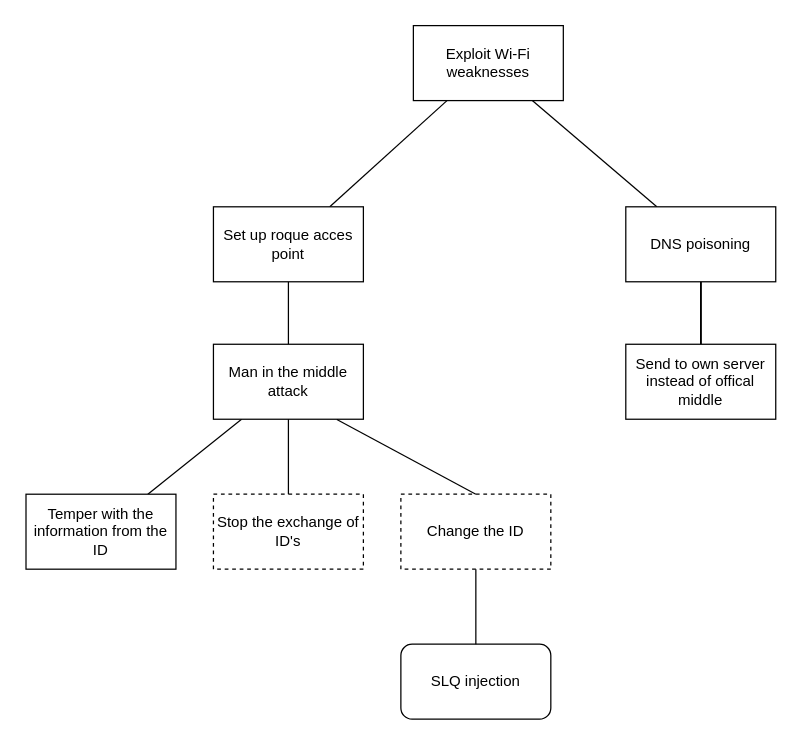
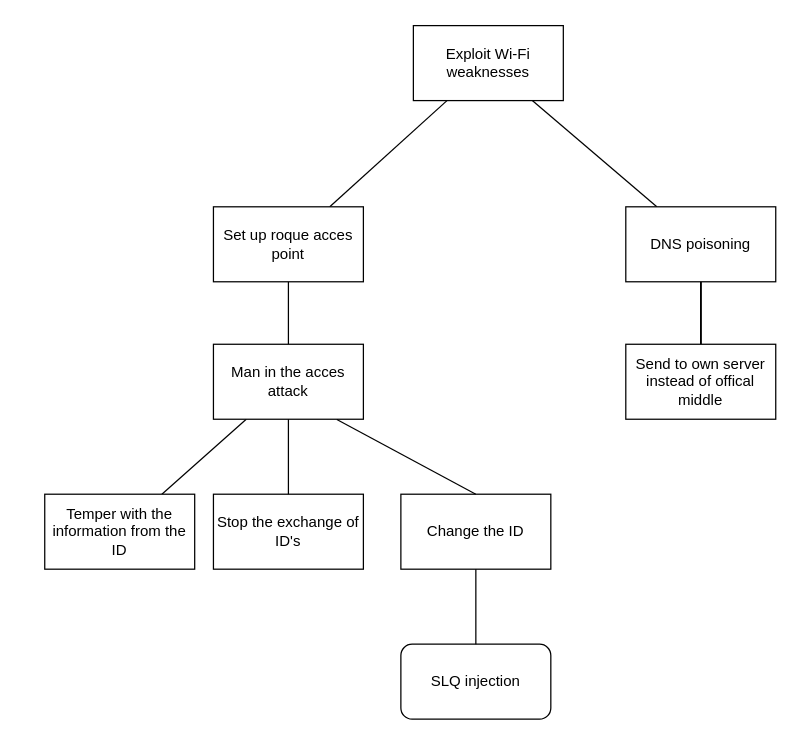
  <mxCell id="0" />
  <mxCell id="1" parent="0" />
  <mxCell id="2" value="" style="edgeStyle=none;rounded=0;orthogonalLoop=1;jettySize=auto;html=1;endArrow=none;endFill=0;" parent="1" source="4" target="6" edge="1"><mxGeometry relative="1" as="geometry" /></mxCell>
  <mxCell id="3" value="" style="edgeStyle=none;rounded=0;orthogonalLoop=1;jettySize=auto;html=1;endArrow=none;endFill=0;" parent="1" source="4" target="11" edge="1"><mxGeometry relative="1" as="geometry" /></mxCell>
  <mxCell id="4" value="Exploit Wi-Fi weaknesses" style="rounded=0;whiteSpace=wrap;html=1;" parent="1" vertex="1"><mxGeometry x="330" y="20" width="120" height="60" as="geometry" /></mxCell>
  <mxCell id="5" value="" style="edgeStyle=none;rounded=0;orthogonalLoop=1;jettySize=auto;html=1;endArrow=none;endFill=0;" parent="1" source="6" target="14" edge="1"><mxGeometry relative="1" as="geometry" /></mxCell>
  <mxCell id="6" value="Set up roque acces point" style="rounded=0;whiteSpace=wrap;html=1;" parent="1" vertex="1"><mxGeometry x="170" y="165" width="120" height="60" as="geometry" /></mxCell>
  <mxCell id="7" value="" style="edgeStyle=none;rounded=0;orthogonalLoop=1;jettySize=auto;html=1;endArrow=none;endFill=0;" parent="1" source="11" target="12" edge="1"><mxGeometry relative="1" as="geometry" /></mxCell>
  <mxCell id="8" value="" style="edgeStyle=none;rounded=0;orthogonalLoop=1;jettySize=auto;html=1;endArrow=none;endFill=0;" parent="1" source="11" target="12" edge="1"><mxGeometry relative="1" as="geometry" /></mxCell>
  <mxCell id="9" value="" style="edgeStyle=none;rounded=0;orthogonalLoop=1;jettySize=auto;html=1;endArrow=none;endFill=0;" parent="1" source="11" target="12" edge="1"><mxGeometry relative="1" as="geometry" /></mxCell>
  <mxCell id="10" value="" style="edgeStyle=none;rounded=0;orthogonalLoop=1;jettySize=auto;html=1;endArrow=none;endFill=0;" parent="1" source="11" target="12" edge="1"><mxGeometry relative="1" as="geometry" /></mxCell>
  <mxCell id="11" value="DNS poisoning" style="rounded=0;whiteSpace=wrap;html=1;" parent="1" vertex="1"><mxGeometry x="500" y="165" width="120" height="60" as="geometry" /></mxCell>
  <mxCell id="12" value="Send to own server instead of offical middle" style="rounded=0;whiteSpace=wrap;html=1;" parent="1" vertex="1"><mxGeometry x="500" y="275" width="120" height="60" as="geometry" /></mxCell>
  <mxCell id="13" value="" style="edgeStyle=none;rounded=0;orthogonalLoop=1;jettySize=auto;html=1;endArrow=none;endFill=0;" parent="1" source="14" target="15" edge="1"><mxGeometry relative="1" as="geometry" /></mxCell>
- <mxCell id="14" value="Man in the middle attack" style="rounded=0;whiteSpace=wrap;html=1;" parent="1" vertex="1"><mxGeometry x="170" y="275" width="120" height="60" as="geometry" /></mxCell>
- <mxCell id="15" value="Temper with the information from the ID" style="rounded=0;whiteSpace=wrap;html=1;" parent="1" vertex="1"><mxGeometry y="395" width="120" height="60" as="geometry" x="20" /></mxCell>
- <mxCell id="16" value="Stop the exchange of ID's" style="rounded=0;whiteSpace=wrap;html=1;dashed=1;" parent="1" vertex="1"><mxGeometry x="170" y="395" width="120" height="60" as="geometry" /></mxCell>
+ <mxCell id="14" value="Man in the acces attack" style="rounded=0;whiteSpace=wrap;html=1;" parent="1" vertex="1"><mxGeometry x="170" y="275" width="120" height="60" as="geometry" /></mxCell>
+ <mxCell id="15" value="Temper with the information from the ID" style="rounded=0;whiteSpace=wrap;html=1;" parent="1" vertex="1"><mxGeometry x="35" y="395" width="120" height="60" as="geometry" /></mxCell>
+ <mxCell id="16" value="Stop the exchange of ID's" style="rounded=0;whiteSpace=wrap;html=1;" parent="1" vertex="1"><mxGeometry x="170" y="395" width="120" height="60" as="geometry" /></mxCell>
  <mxCell id="17" value="" style="endArrow=none;html=1;entryX=0.5;entryY=1;entryDx=0;entryDy=0;exitX=0.5;exitY=0;exitDx=0;exitDy=0;" edge="1" parent="1" source="16" target="14"><mxGeometry width="50" height="50" relative="1" as="geometry"><mxPoint x="220" y="295" as="sourcePoint" /><mxPoint x="270" y="245" as="targetPoint" /></mxGeometry></mxCell>
- <mxCell id="18" value="Change the ID" style="rounded=0;whiteSpace=wrap;html=1;dashed=1;" vertex="1" parent="1"><mxGeometry x="320" y="395" width="120" height="60" as="geometry" /></mxCell>
+ <mxCell id="18" value="Change the ID" style="rounded=0;whiteSpace=wrap;html=1;" vertex="1" parent="1"><mxGeometry x="320" y="395" width="120" height="60" as="geometry" /></mxCell>
  <mxCell id="19" value="" style="endArrow=none;html=1;entryX=0.823;entryY=1.003;entryDx=0;entryDy=0;entryPerimeter=0;exitX=0.5;exitY=0;exitDx=0;exitDy=0;" edge="1" parent="1" source="18" target="14"><mxGeometry width="50" height="50" relative="1" as="geometry"><mxPoint x="280" y="385" as="sourcePoint" /><mxPoint x="410" y="365" as="targetPoint" /></mxGeometry></mxCell>
  <mxCell id="20" value="SLQ injection" style="whiteSpace=wrap;html=1;rounded=1;" vertex="1" parent="1"><mxGeometry x="320" y="515" width="120" height="60" as="geometry" /></mxCell>
  <mxCell id="21" value="" style="endArrow=none;html=1;exitX=0.5;exitY=0;exitDx=0;exitDy=0;" edge="1" parent="1" source="20" target="18"><mxGeometry width="50" height="50" relative="1" as="geometry"><mxPoint x="290" y="415" as="sourcePoint" /><mxPoint x="380" y="455" as="targetPoint" /></mxGeometry></mxCell>
